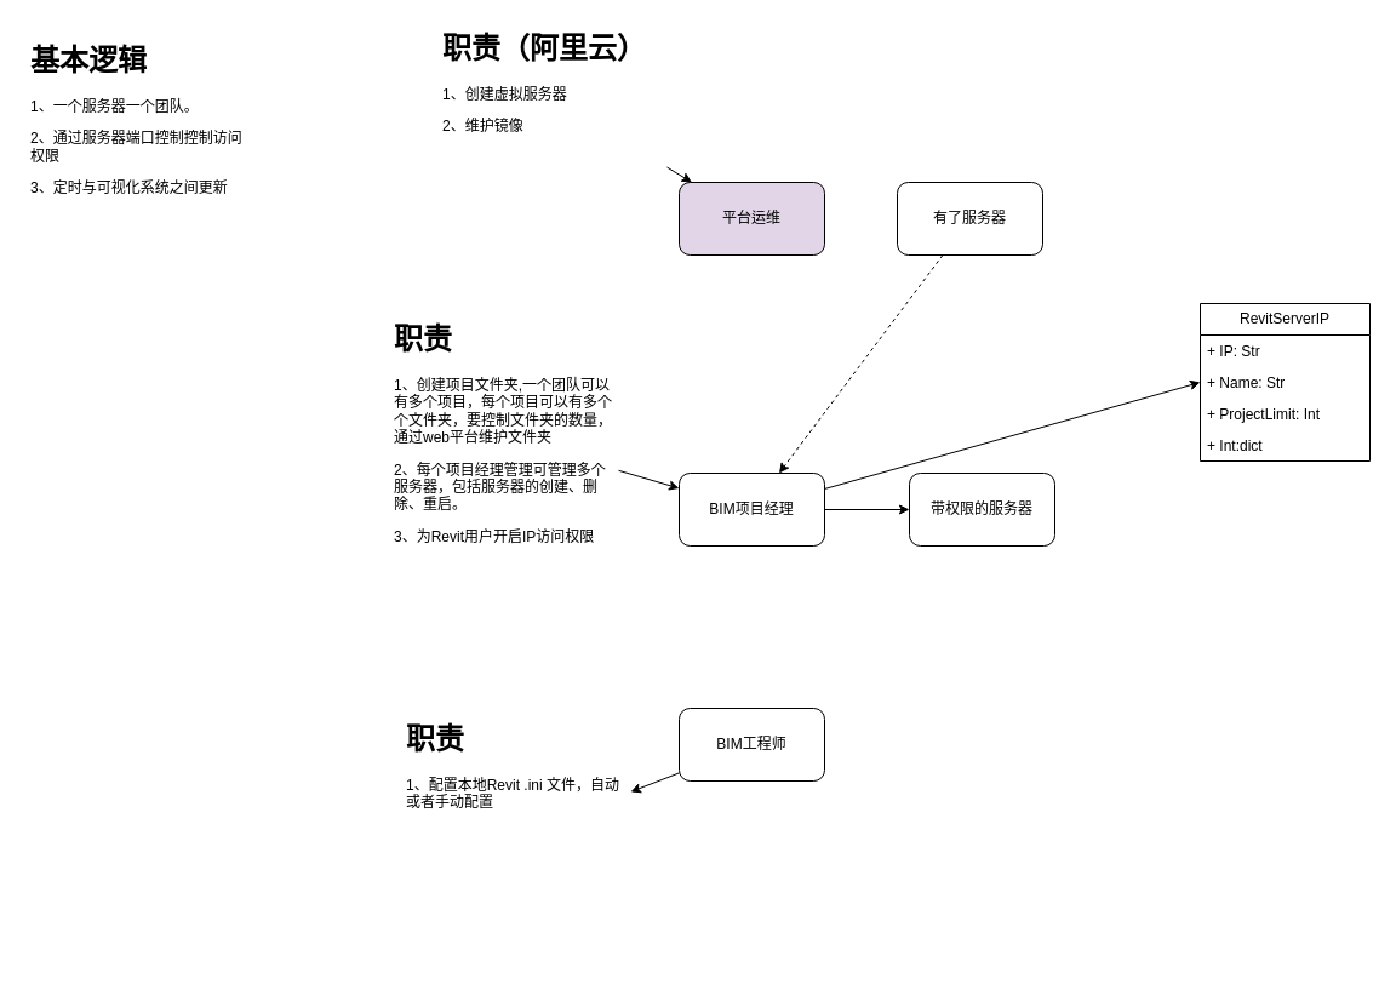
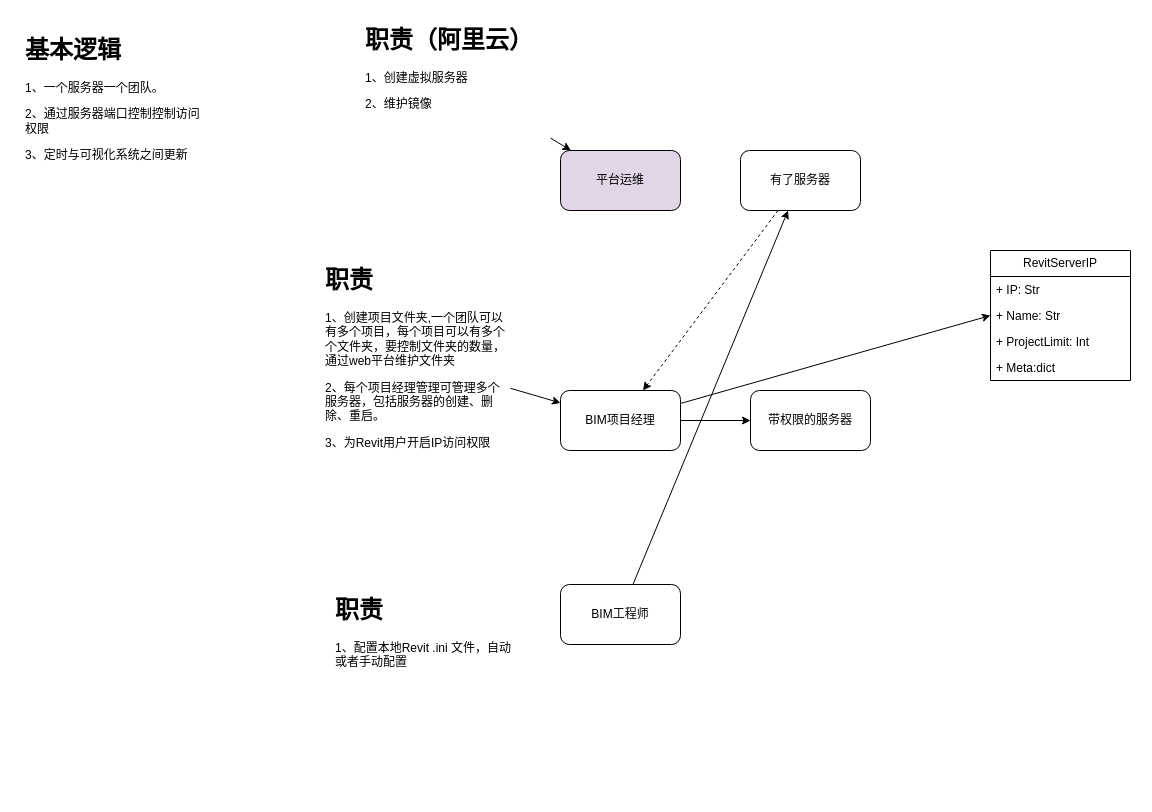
  <mxCell id="0" />
  <mxCell id="1" parent="0" />
  <mxCell id="2" style="edgeStyle=orthogonalEdgeStyle;rounded=0;orthogonalLoop=1;jettySize=auto;html=1;" parent="1" source="4" target="15" edge="1"><mxGeometry relative="1" as="geometry" /></mxCell>
  <mxCell id="3" style="rounded=0;orthogonalLoop=1;jettySize=auto;html=1;entryX=0;entryY=0.5;entryDx=0;entryDy=0;" edge="1" parent="1" source="4" target="19"><mxGeometry relative="1" as="geometry"><mxPoint x="960" y="275" as="targetPoint" /></mxGeometry></mxCell>
  <mxCell id="4" value="BIM项目经理" style="rounded=1;whiteSpace=wrap;html=1;" parent="1" vertex="1"><mxGeometry x="560" y="390" width="120" height="60" as="geometry" /></mxCell>
- <mxCell id="5" style="rounded=0;orthogonalLoop=1;jettySize=auto;html=1;" parent="1" source="6" target="16" edge="1"><mxGeometry relative="1" as="geometry" /></mxCell>
+ <mxCell id="5" style="rounded=0;orthogonalLoop=1;jettySize=auto;html=1;" parent="1" source="6" target="13" edge="1"><mxGeometry relative="1" as="geometry" /></mxCell>
  <mxCell id="6" value="BIM工程师" style="rounded=1;whiteSpace=wrap;html=1;" parent="1" vertex="1"><mxGeometry x="560" y="584" width="120" height="60" as="geometry" /></mxCell>
  <mxCell id="7" style="rounded=0;orthogonalLoop=1;jettySize=auto;html=1;" parent="1" source="8" target="4" edge="1"><mxGeometry relative="1" as="geometry" /></mxCell>
  <mxCell id="8" value="&lt;h1&gt;职责&lt;/h1&gt;&lt;p&gt;1、创建项目文件夹,一个团队可以有多个项目，每个项目可以有多个个文件夹，要控制文件夹的数量，通过web平台维护文件夹&lt;/p&gt;&lt;p&gt;2、每个项目经理管理可管理多个服务器，包括服务器的创建、删除、重启。&lt;/p&gt;&lt;p&gt;3、为Revit用户开启IP访问权限&lt;br&gt;&lt;/p&gt;" style="text;html=1;strokeColor=none;fillColor=none;spacing=5;spacingTop=-20;whiteSpace=wrap;overflow=hidden;rounded=0;" parent="1" vertex="1"><mxGeometry x="320" y="260" width="190" height="200" as="geometry" /></mxCell>
  <mxCell id="9" value="平台运维" style="rounded=1;whiteSpace=wrap;html=1;fillColor=#e1d5e7;" parent="1" vertex="1"><mxGeometry x="560" y="150" width="120" height="60" as="geometry" /></mxCell>
  <mxCell id="10" style="rounded=0;orthogonalLoop=1;jettySize=auto;html=1;" parent="1" source="11" target="9" edge="1"><mxGeometry relative="1" as="geometry" /></mxCell>
  <mxCell id="11" value="&lt;h1&gt;职责（阿里云）&lt;/h1&gt;&lt;p&gt;1、创建虚拟服务器&lt;/p&gt;&lt;p&gt;2、维护镜像&lt;br&gt;&lt;/p&gt;" style="text;html=1;strokeColor=none;fillColor=none;spacing=5;spacingTop=-20;whiteSpace=wrap;overflow=hidden;rounded=0;" parent="1" vertex="1"><mxGeometry x="360" y="20" width="190" height="120" as="geometry" /></mxCell>
  <mxCell id="12" style="rounded=0;orthogonalLoop=1;jettySize=auto;html=1;dashed=1;" parent="1" source="13" target="4" edge="1"><mxGeometry relative="1" as="geometry" /></mxCell>
  <mxCell id="13" value="有了服务器" style="rounded=1;whiteSpace=wrap;html=1;" parent="1" vertex="1"><mxGeometry x="740" y="150" width="120" height="60" as="geometry" /></mxCell>
  <mxCell id="14" value="&lt;h1&gt;基本逻辑&lt;br&gt;&lt;/h1&gt;&lt;p&gt;1、一个服务器一个团队。&lt;/p&gt;&lt;p&gt;2、通过服务器端口控制控制访问权限&lt;/p&gt;&lt;p&gt;3、定时与可视化系统之间更新&lt;br&gt;&lt;/p&gt;&lt;p&gt;&lt;br&gt;&lt;/p&gt;" style="text;html=1;strokeColor=none;fillColor=none;spacing=5;spacingTop=-20;whiteSpace=wrap;overflow=hidden;rounded=0;" parent="1" vertex="1"><mxGeometry x="20" y="30" width="190" height="150" as="geometry" /></mxCell>
  <mxCell id="15" value="带权限的服务器" style="rounded=1;whiteSpace=wrap;html=1;" parent="1" vertex="1"><mxGeometry x="750" y="390" width="120" height="60" as="geometry" /></mxCell>
  <mxCell id="16" value="&lt;h1&gt;职责&lt;/h1&gt;&lt;p&gt;1、配置本地Revit .ini 文件，自动或者手动配置&lt;br&gt;&lt;/p&gt;" style="text;html=1;strokeColor=none;fillColor=none;spacing=5;spacingTop=-20;whiteSpace=wrap;overflow=hidden;rounded=0;" parent="1" vertex="1"><mxGeometry x="330" y="590" width="190" height="200" as="geometry" /></mxCell>
  <mxCell id="17" value="RevitServerIP" style="swimlane;fontStyle=0;childLayout=stackLayout;horizontal=1;startSize=26;fillColor=none;horizontalStack=0;resizeParent=1;resizeParentMax=0;resizeLast=0;collapsible=1;marginBottom=0;whiteSpace=wrap;html=1;" vertex="1" parent="1"><mxGeometry x="990" y="250" width="140" height="130" as="geometry" /></mxCell>
  <mxCell id="18" value="+ IP: Str" style="text;strokeColor=none;fillColor=none;align=left;verticalAlign=top;spacingLeft=4;spacingRight=4;overflow=hidden;rotatable=0;points=[[0,0.5],[1,0.5]];portConstraint=eastwest;whiteSpace=wrap;html=1;" vertex="1" parent="17"><mxGeometry y="26" width="140" height="26" as="geometry" /></mxCell>
  <mxCell id="19" value="+ Name: Str" style="text;strokeColor=none;fillColor=none;align=left;verticalAlign=top;spacingLeft=4;spacingRight=4;overflow=hidden;rotatable=0;points=[[0,0.5],[1,0.5]];portConstraint=eastwest;whiteSpace=wrap;html=1;" vertex="1" parent="17"><mxGeometry y="52" width="140" height="26" as="geometry" /></mxCell>
  <mxCell id="20" value="+ ProjectLimit: Int" style="text;strokeColor=none;fillColor=none;align=left;verticalAlign=top;spacingLeft=4;spacingRight=4;overflow=hidden;rotatable=0;points=[[0,0.5],[1,0.5]];portConstraint=eastwest;whiteSpace=wrap;html=1;" vertex="1" parent="17"><mxGeometry y="78" width="140" height="26" as="geometry" /></mxCell>
- <mxCell id="21" value="+ Int:dict" style="text;strokeColor=none;fillColor=none;align=left;verticalAlign=top;spacingLeft=4;spacingRight=4;overflow=hidden;rotatable=0;points=[[0,0.5],[1,0.5]];portConstraint=eastwest;whiteSpace=wrap;html=1;" vertex="1" parent="17"><mxGeometry y="104" width="140" height="26" as="geometry" /></mxCell>
+ <mxCell id="21" value="+ Meta:dict" style="text;strokeColor=none;fillColor=none;align=left;verticalAlign=top;spacingLeft=4;spacingRight=4;overflow=hidden;rotatable=0;points=[[0,0.5],[1,0.5]];portConstraint=eastwest;whiteSpace=wrap;html=1;" vertex="1" parent="17"><mxGeometry y="104" width="140" height="26" as="geometry" /></mxCell>
